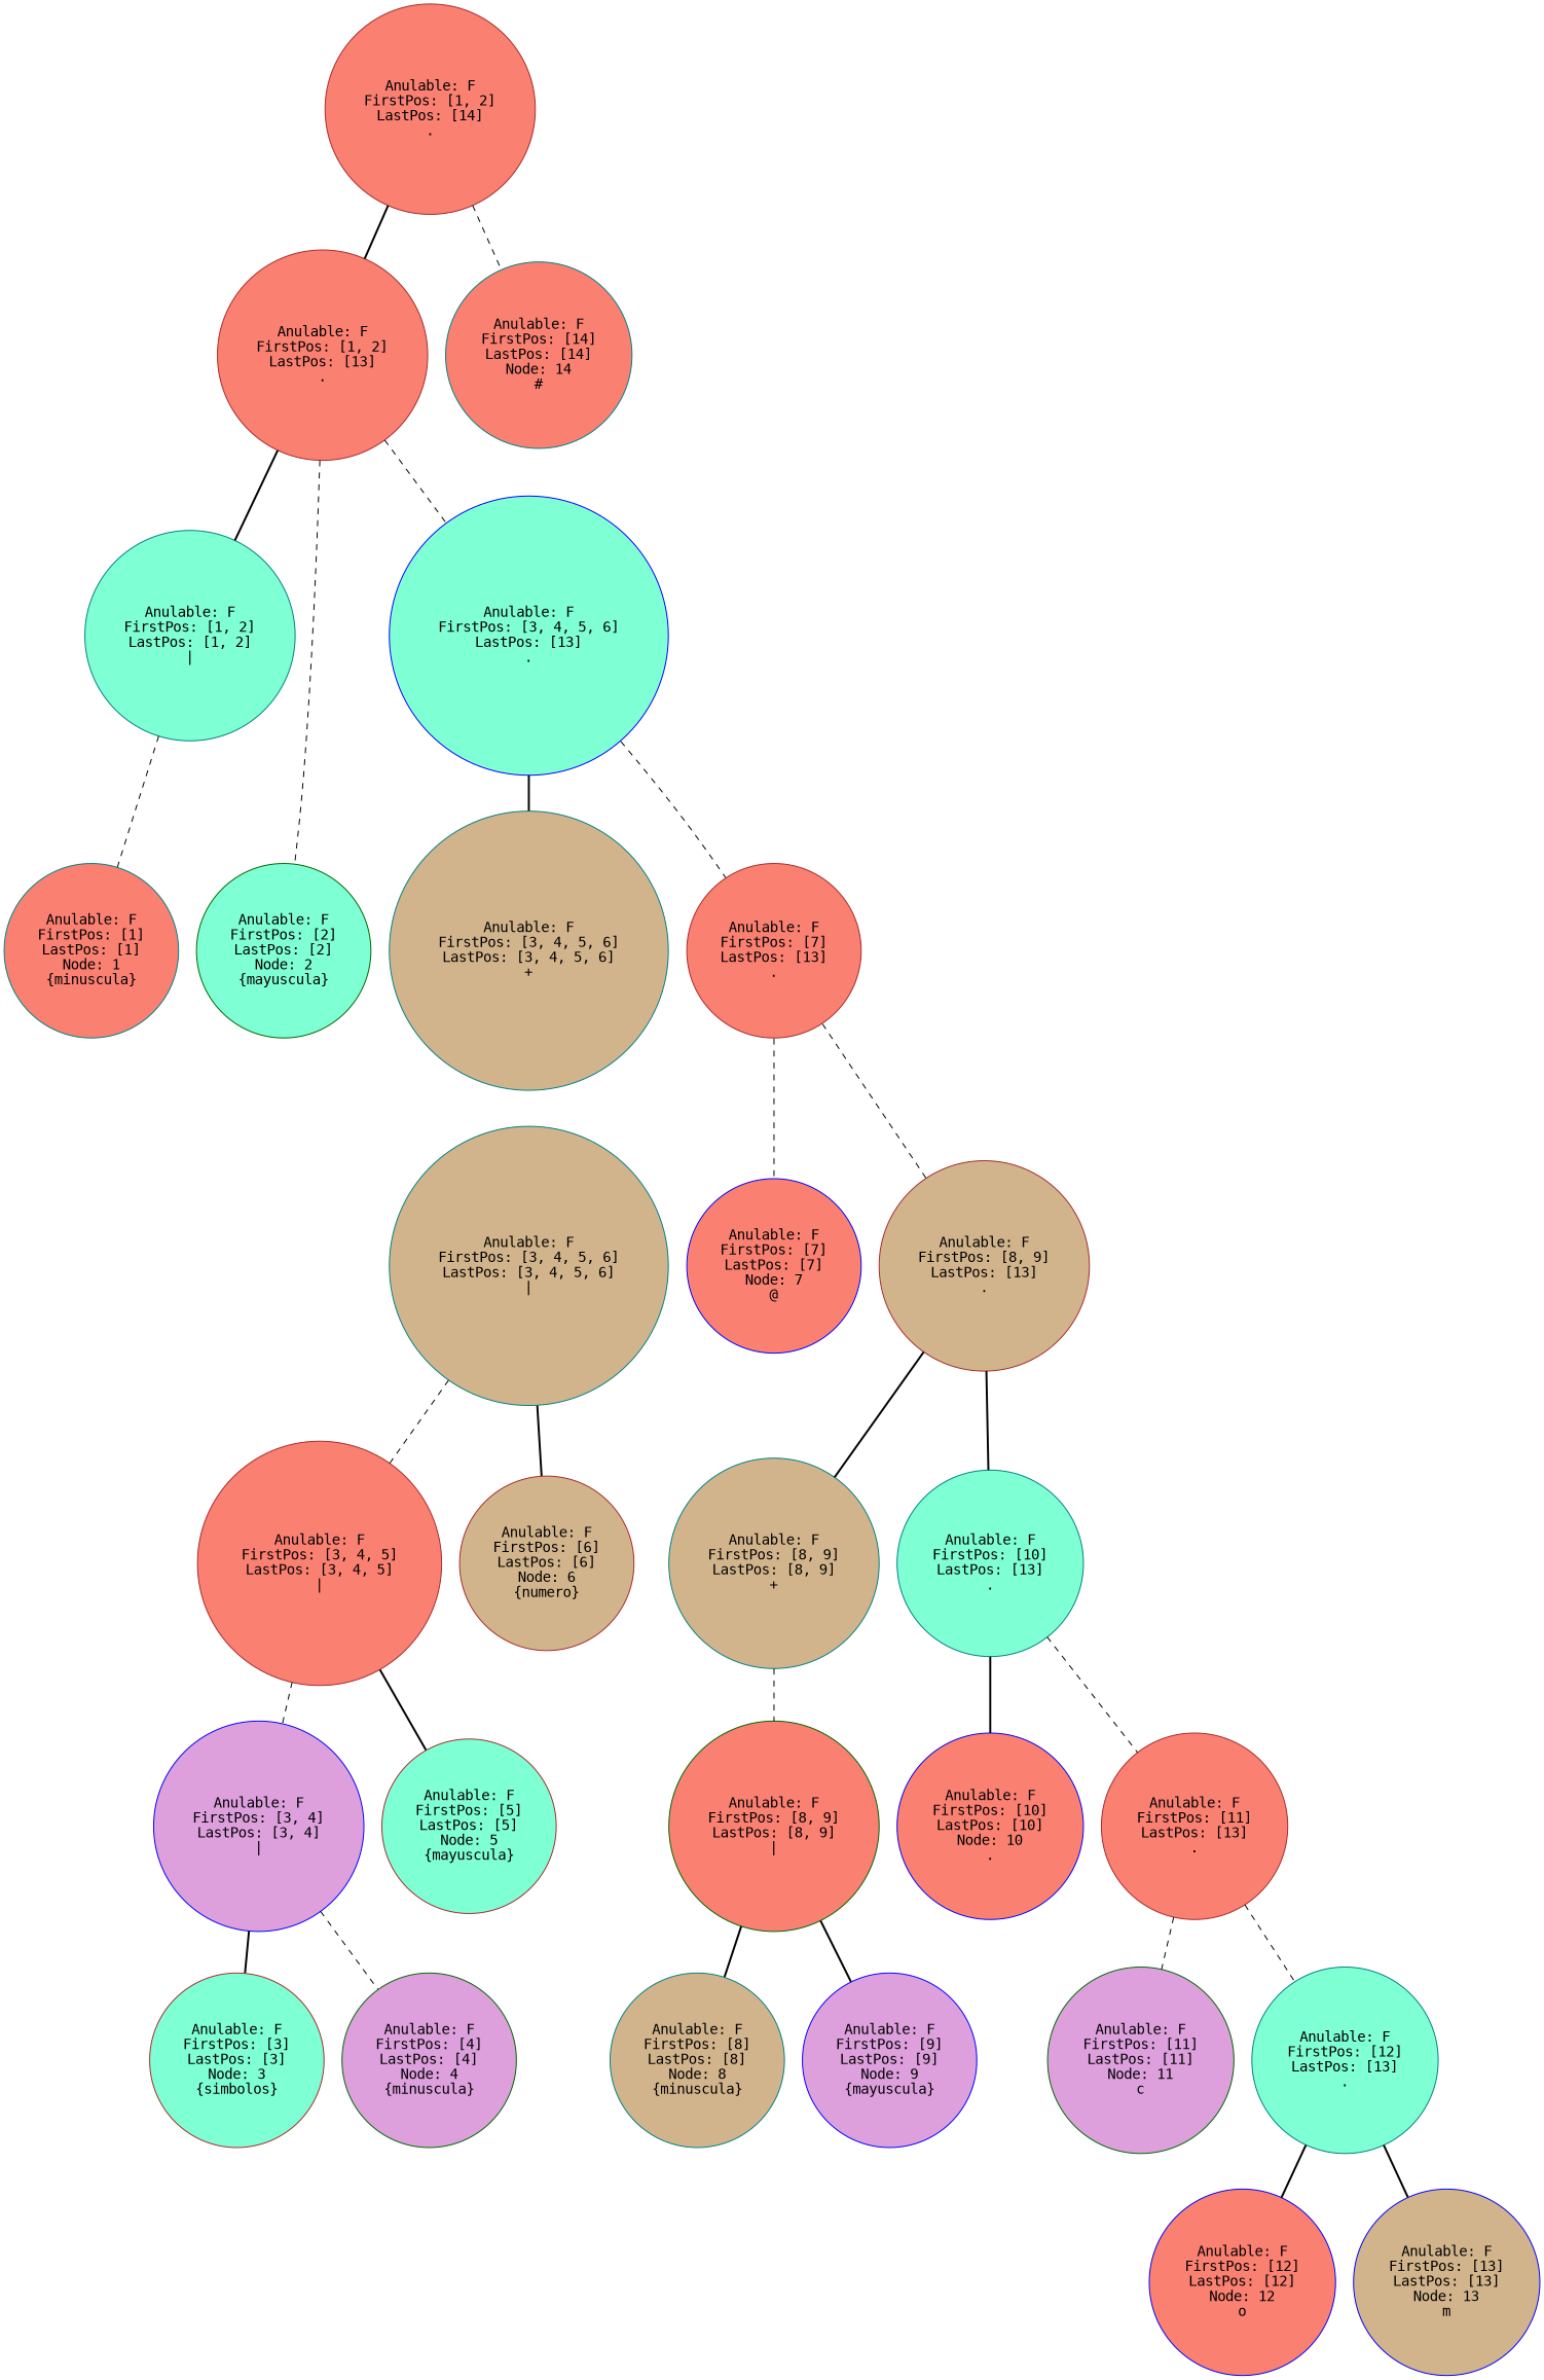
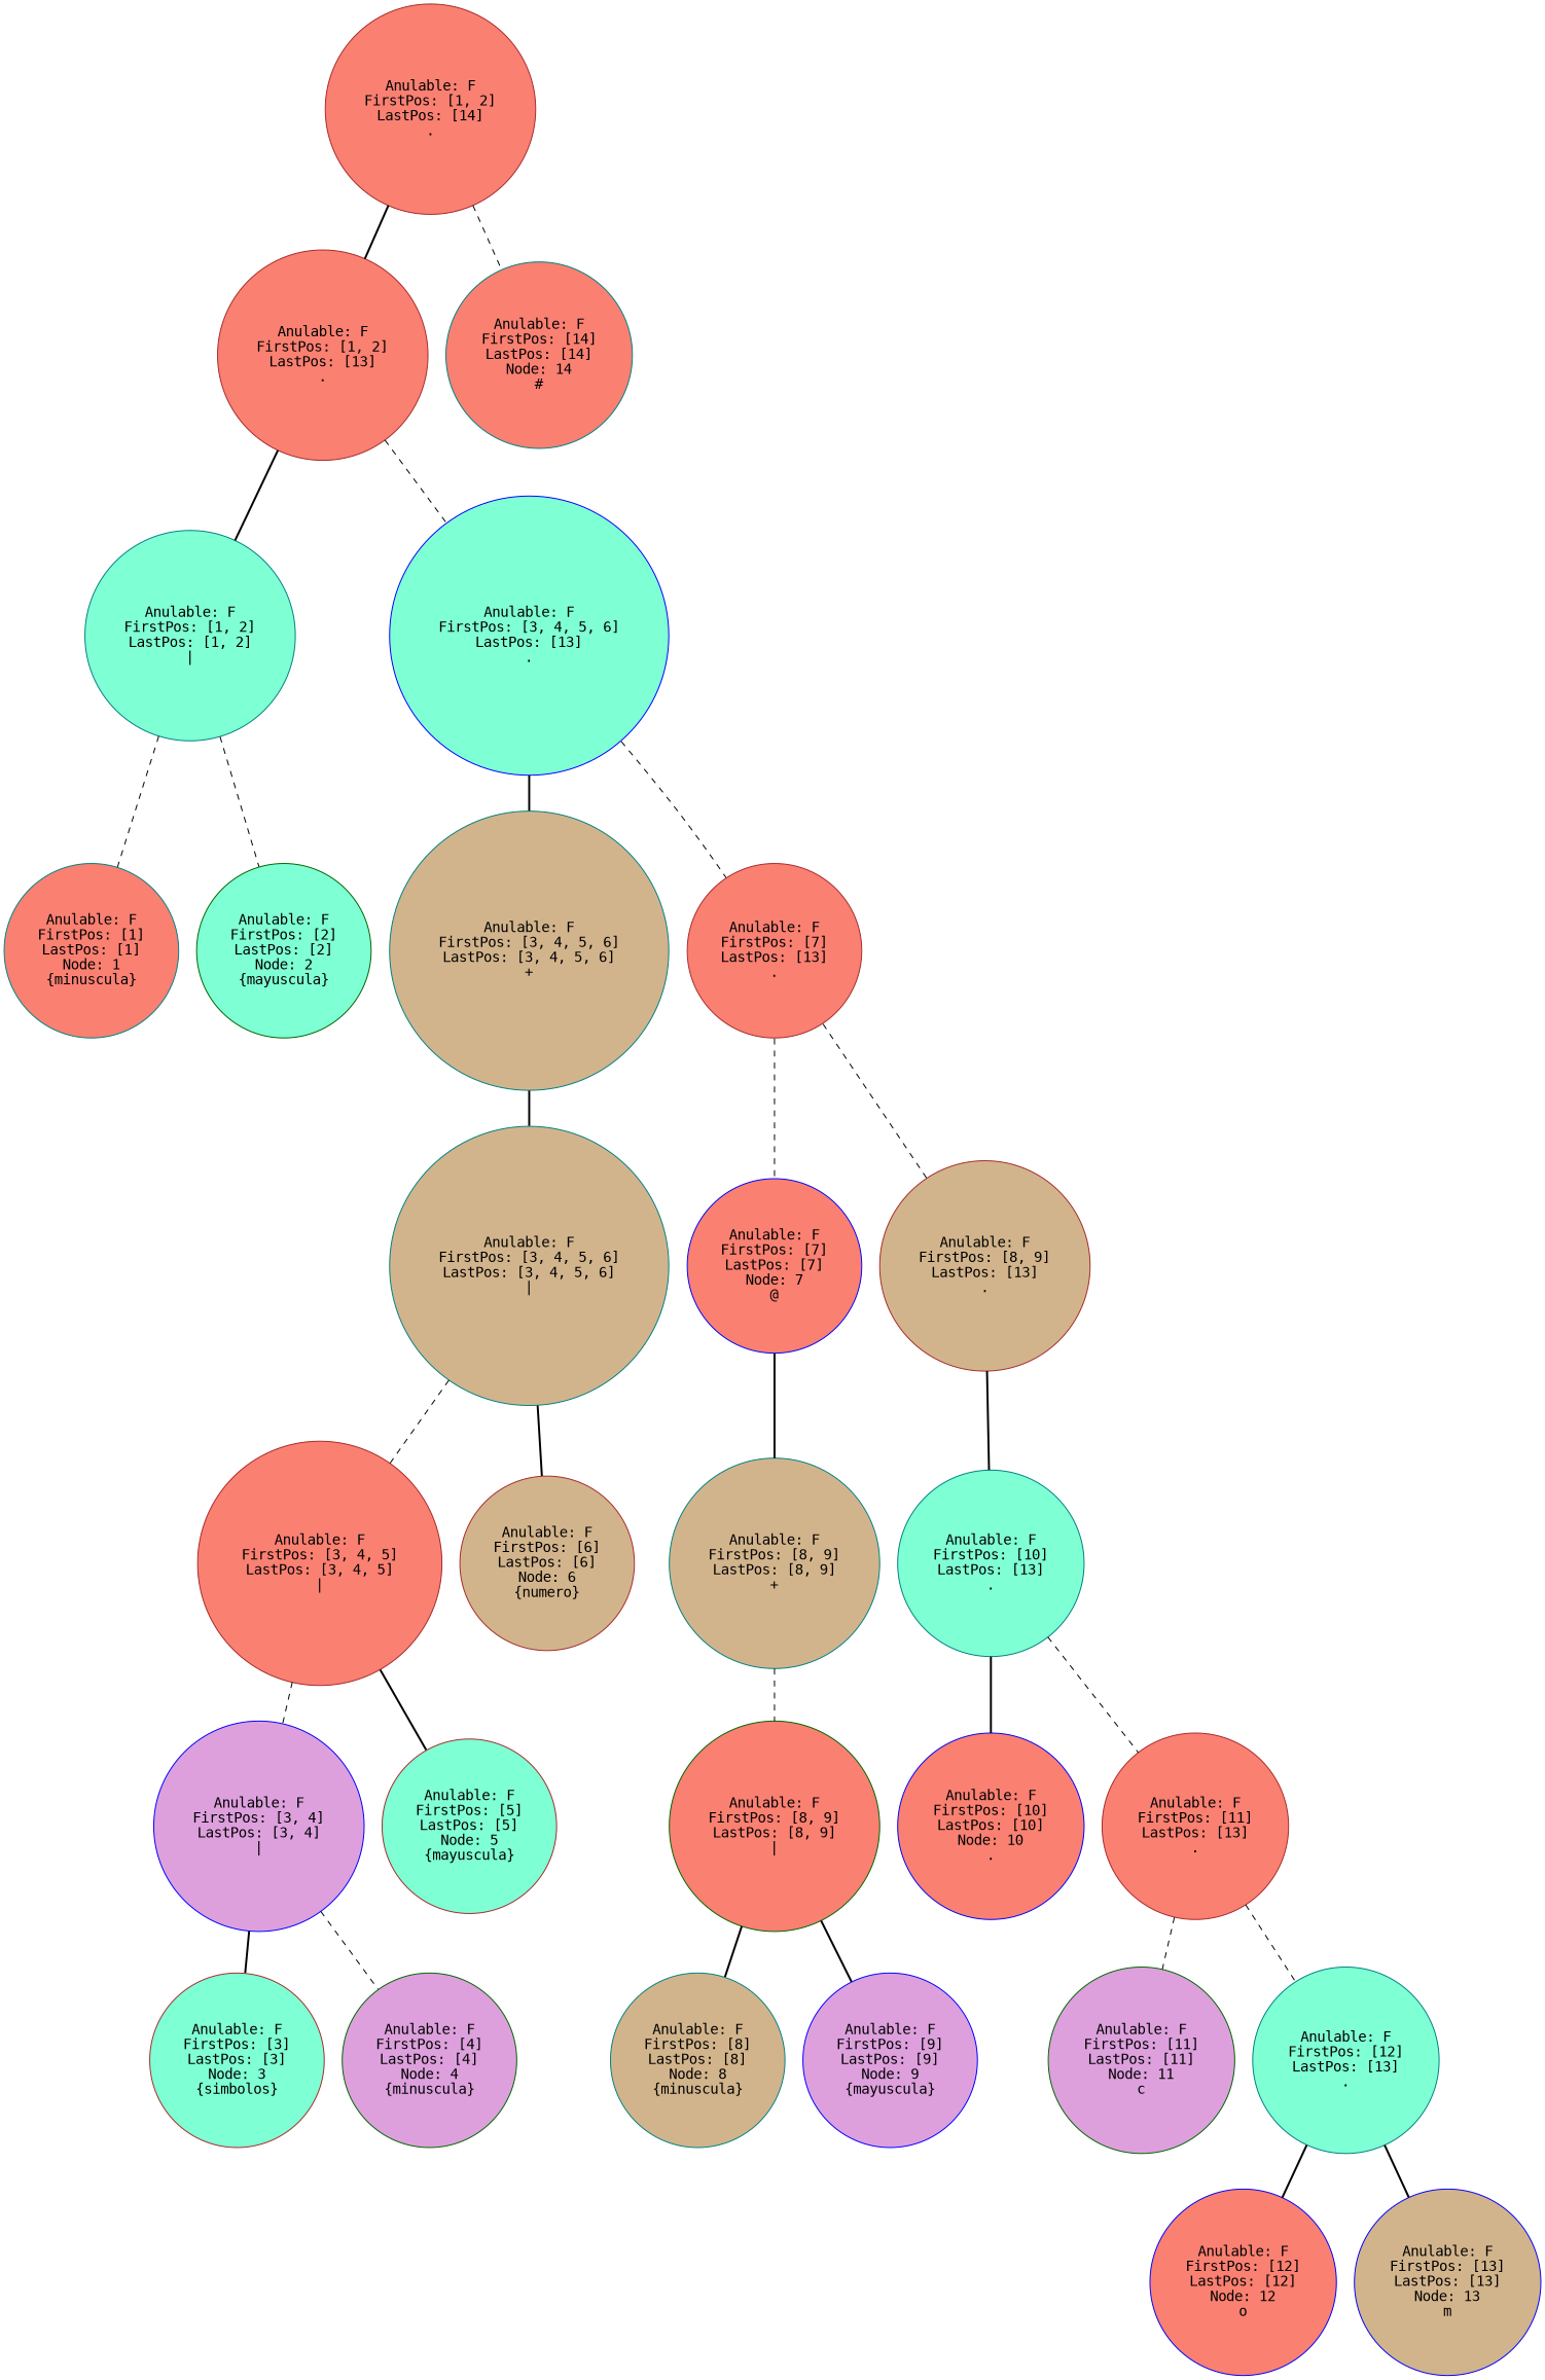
  graph {
    fontname="DejaVu Sans Mono"
    node [color=brown fillcolor=salmon fontname="DejaVu Sans Mono" shape=circle style=filled]
    edge [fontname="DejaVu Sans Mono" style=bold]
    n1 [height=1 label="Anulable: F\nFirstPos: [1, 2]\nLastPos: [14]\n." width=1]
    n2 [height=1 label="Anulable: F\nFirstPos: [1, 2]\nLastPos: [13]\n." width=1]
    n3 [color=teal height=1 label="Anulable: F\nFirstPos: [14]\nLastPos: [14]\nNode: 14\n#" width=1]
    n4 [color=teal fillcolor=aquamarine height=1 label="Anulable: F\nFirstPos: [1, 2]\nLastPos: [1, 2]\n|" width=1]
    n5 [color=blue fillcolor=aquamarine height=1 label="Anulable: F\nFirstPos: [3, 4, 5, 6]\nLastPos: [13]\n." width=1]
    n6 [color=teal height=1 label="Anulable: F\nFirstPos: [1]\nLastPos: [1]\nNode: 1\n{minuscula}" width=1]
    n7 [color=darkgreen fillcolor=aquamarine height=1 label="Anulable: F\nFirstPos: [2]\nLastPos: [2]\nNode: 2\n{mayuscula}" width=1]
    n8 [color=teal fillcolor=tan height=1 label="Anulable: F\nFirstPos: [3, 4, 5, 6]\nLastPos: [3, 4, 5, 6]\n+" width=1]
    n9 [height=1 label="Anulable: F\nFirstPos: [7]\nLastPos: [13]\n." width=1]
    n10 [color=teal fillcolor=tan height=1 label="Anulable: F\nFirstPos: [3, 4, 5, 6]\nLastPos: [3, 4, 5, 6]\n|" width=1]
    n11 [color=blue height=1 label="Anulable: F\nFirstPos: [7]\nLastPos: [7]\nNode: 7\n@" width=1]
    n12 [fillcolor=tan height=1 label="Anulable: F\nFirstPos: [8, 9]\nLastPos: [13]\n." width=1]
    n13 [height=1 label="Anulable: F\nFirstPos: [3, 4, 5]\nLastPos: [3, 4, 5]\n|" width=1]
    n14 [fillcolor=tan height=1 label="Anulable: F\nFirstPos: [6]\nLastPos: [6]\nNode: 6\n{numero}" width=1]
    n15 [color=blue fillcolor=plum height=1 label="Anulable: F\nFirstPos: [3, 4]\nLastPos: [3, 4]\n|" width=1]
    n16 [fillcolor=aquamarine height=1 label="Anulable: F\nFirstPos: [5]\nLastPos: [5]\nNode: 5\n{mayuscula}" width=1]
    n17 [fillcolor=aquamarine height=1 label="Anulable: F\nFirstPos: [3]\nLastPos: [3]\nNode: 3\n{simbolos}" width=1]
    n18 [color=darkgreen fillcolor=plum height=1 label="Anulable: F\nFirstPos: [4]\nLastPos: [4]\nNode: 4\n{minuscula}" width=1]
    n19 [color=teal fillcolor=tan height=1 label="Anulable: F\nFirstPos: [8, 9]\nLastPos: [8, 9]\n+" width=1]
    n20 [color=teal fillcolor=aquamarine height=1 label="Anulable: F\nFirstPos: [10]\nLastPos: [13]\n." width=1]
    n21 [color=darkgreen height=1 label="Anulable: F\nFirstPos: [8, 9]\nLastPos: [8, 9]\n|" width=1]
    n22 [color=blue height=1 label="Anulable: F\nFirstPos: [10]\nLastPos: [10]\nNode: 10\n." width=1]
    n23 [height=1 label="Anulable: F\nFirstPos: [11]\nLastPos: [13]\n." width=1]
    n24 [color=teal fillcolor=tan height=1 label="Anulable: F\nFirstPos: [8]\nLastPos: [8]\nNode: 8\n{minuscula}" width=1]
    n25 [color=blue fillcolor=plum height=1 label="Anulable: F\nFirstPos: [9]\nLastPos: [9]\nNode: 9\n{mayuscula}" width=1]
    n26 [color=darkgreen fillcolor=plum height=1 label="Anulable: F\nFirstPos: [11]\nLastPos: [11]\nNode: 11\nc" width=1]
    n27 [color=teal fillcolor=aquamarine height=1 label="Anulable: F\nFirstPos: [12]\nLastPos: [13]\n." width=1]
    n28 [color=blue height=1 label="Anulable: F\nFirstPos: [12]\nLastPos: [12]\nNode: 12\no" width=1]
    n29 [color=blue fillcolor=tan height=1 label="Anulable: F\nFirstPos: [13]\nLastPos: [13]\nNode: 13\nm" width=1]
    n1 -- n2
    n1 -- n3 [style=dashed]
    n2 -- n4
    n2 -- n5 [style=dashed]
    n4 -- n6 [style=dashed]
-   n2 -- n7 [style=dashed]
+   n4 -- n7 [style=dashed]
    n5 -- n8
    n5 -- n9 [style=dashed]
+   n8 -- n10
    n9 -- n11 [style=dashed]
    n9 -- n12 [style=dashed]
    n10 -- n13 [style=dashed]
    n10 -- n14
-   n12 -- n19
+   n11 -- n19
    n12 -- n20
    n13 -- n15 [style=dashed]
    n13 -- n16
    n15 -- n17
    n15 -- n18 [style=dashed]
    n19 -- n21 [style=dashed]
    n20 -- n22
    n20 -- n23 [style=dashed]
    n21 -- n24
    n21 -- n25
    n23 -- n26 [style=dashed]
    n23 -- n27 [style=dashed]
    n27 -- n28
    n27 -- n29
  }
